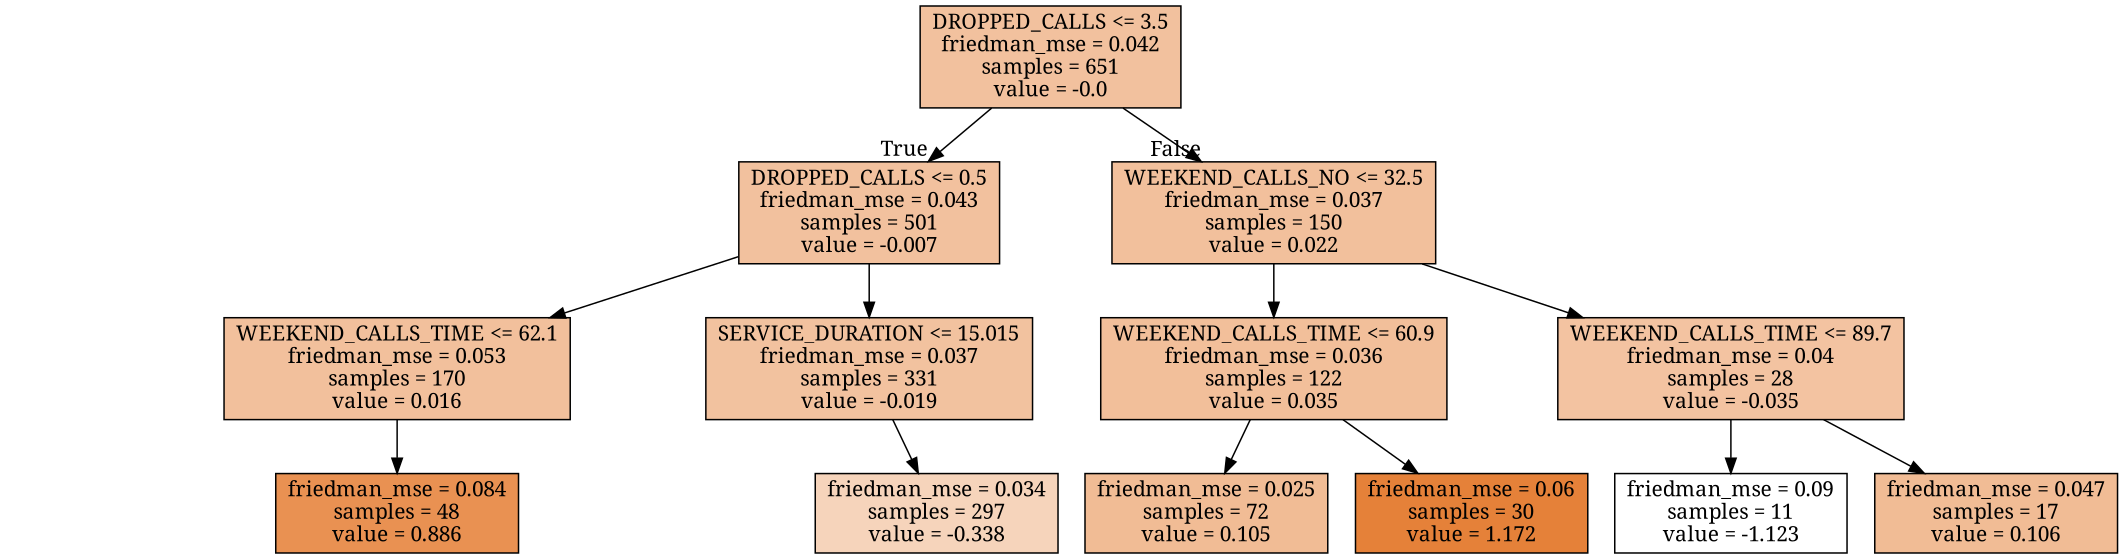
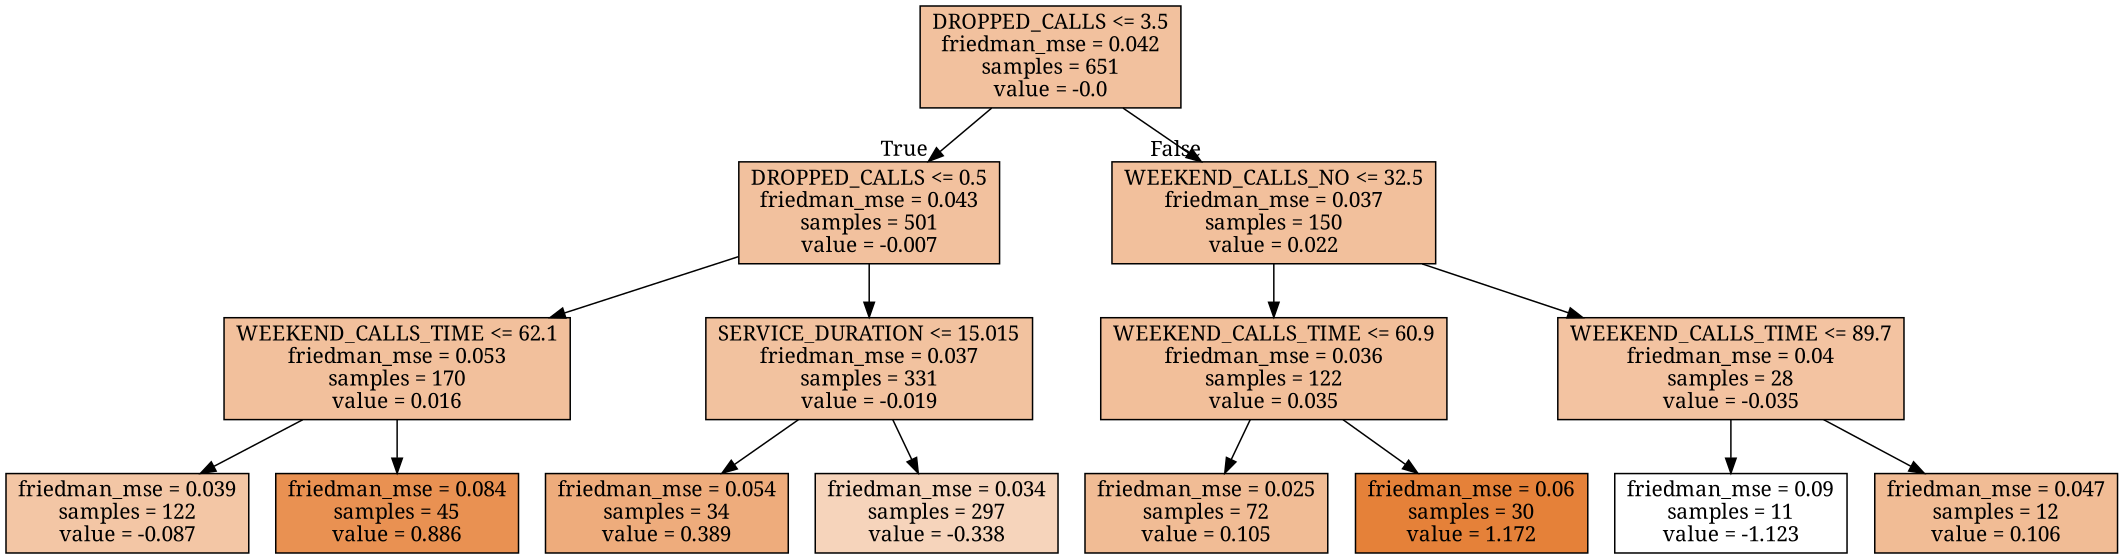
  digraph {
    fontname="Noto Serif"
    node [color=black fillcolor="#e581397f" fontname="Noto Serif" shape=box style=filled]
    edge [fontname="Noto Serif"]
    n1 [fillcolor="#e581397d" label="DROPPED_CALLS <= 3.5\nfriedman_mse = 0.042\nsamples = 651\nvalue = -0.0"]
    n2 [fillcolor="#e581397c" label="DROPPED_CALLS <= 0.5\nfriedman_mse = 0.043\nsamples = 501\nvalue = -0.007"]
    n3 [label="WEEKEND_CALLS_NO <= 32.5\nfriedman_mse = 0.037\nsamples = 150\nvalue = 0.022"]
    n4 [label="WEEKEND_CALLS_TIME <= 62.1\nfriedman_mse = 0.053\nsamples = 170\nvalue = 0.016"]
    n5 [fillcolor="#e581397b" label="SERVICE_DURATION <= 15.015\nfriedman_mse = 0.037\nsamples = 331\nvalue = -0.019"]
    n6 [fillcolor="#e5813981" label="WEEKEND_CALLS_TIME <= 60.9\nfriedman_mse = 0.036\nsamples = 122\nvalue = 0.035"]
    n7 [fillcolor="#e5813979" label="WEEKEND_CALLS_TIME <= 89.7\nfriedman_mse = 0.04\nsamples = 28\nvalue = -0.035"]
-   n9 [fillcolor="#e58139df" label="friedman_mse = 0.084\nsamples = 48\nvalue = 0.886"]
+   n8 [fillcolor="#e5813973" label="friedman_mse = 0.039\nsamples = 122\nvalue = -0.087"]
+   n9 [fillcolor="#e58139df" label="friedman_mse = 0.084\nsamples = 45\nvalue = 0.886"]
+   n10 [fillcolor="#e58139a8" label="friedman_mse = 0.054\nsamples = 34\nvalue = 0.389"]
    n11 [fillcolor="#e5813957" label="friedman_mse = 0.034\nsamples = 297\nvalue = -0.338"]
    n12 [fillcolor="#e5813988" label="friedman_mse = 0.025\nsamples = 72\nvalue = 0.105"]
    n13 [fillcolor="#e58139ff" label="friedman_mse = 0.06\nsamples = 30\nvalue = 1.172"]
    n14 [fillcolor="#e5813900" label="friedman_mse = 0.09\nsamples = 11\nvalue = -1.123"]
-   n15 [fillcolor="#e5813988" label="friedman_mse = 0.047\nsamples = 17\nvalue = 0.106"]
+   n15 [fillcolor="#e5813988" label="friedman_mse = 0.047\nsamples = 12\nvalue = 0.106"]
    n1 -> n2 [headlabel=True labelangle=45 labeldistance=2.5]
    n1 -> n3 [headlabel=False labelangle=-45 labeldistance=2.5]
    n2 -> n4
    n2 -> n5
    n3 -> n6
    n3 -> n7
+   n4 -> n8
    n4 -> n9
+   n5 -> n10
    n5 -> n11
    n6 -> n12
    n6 -> n13
    n7 -> n14
    n7 -> n15
  }
